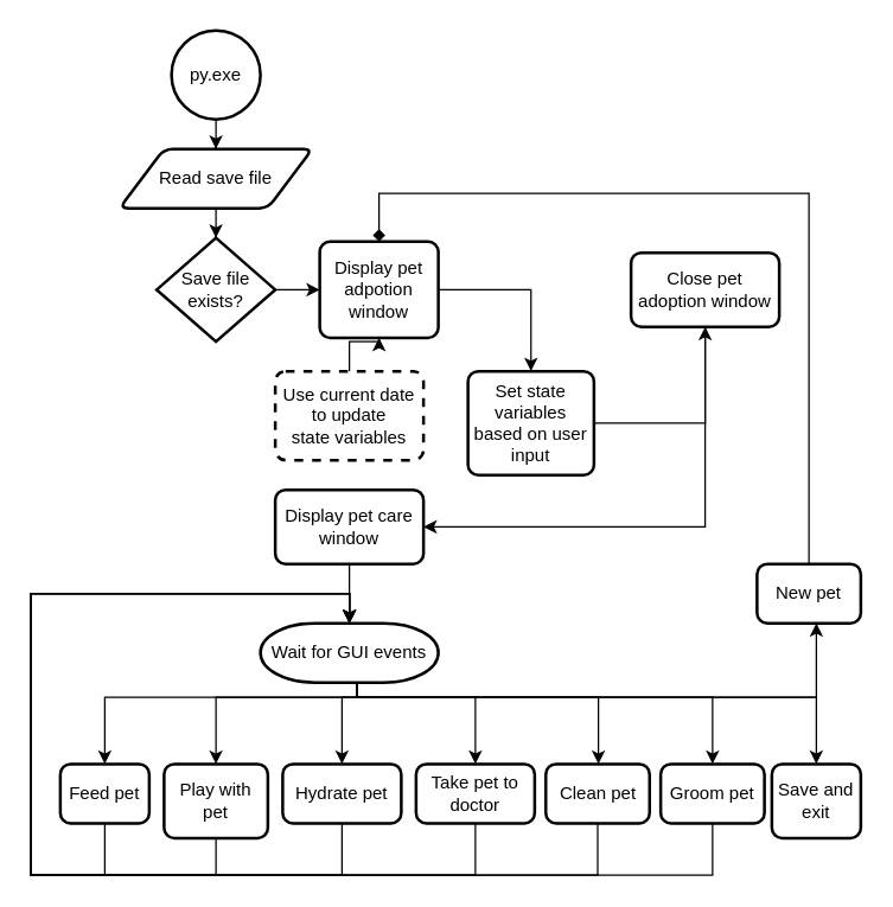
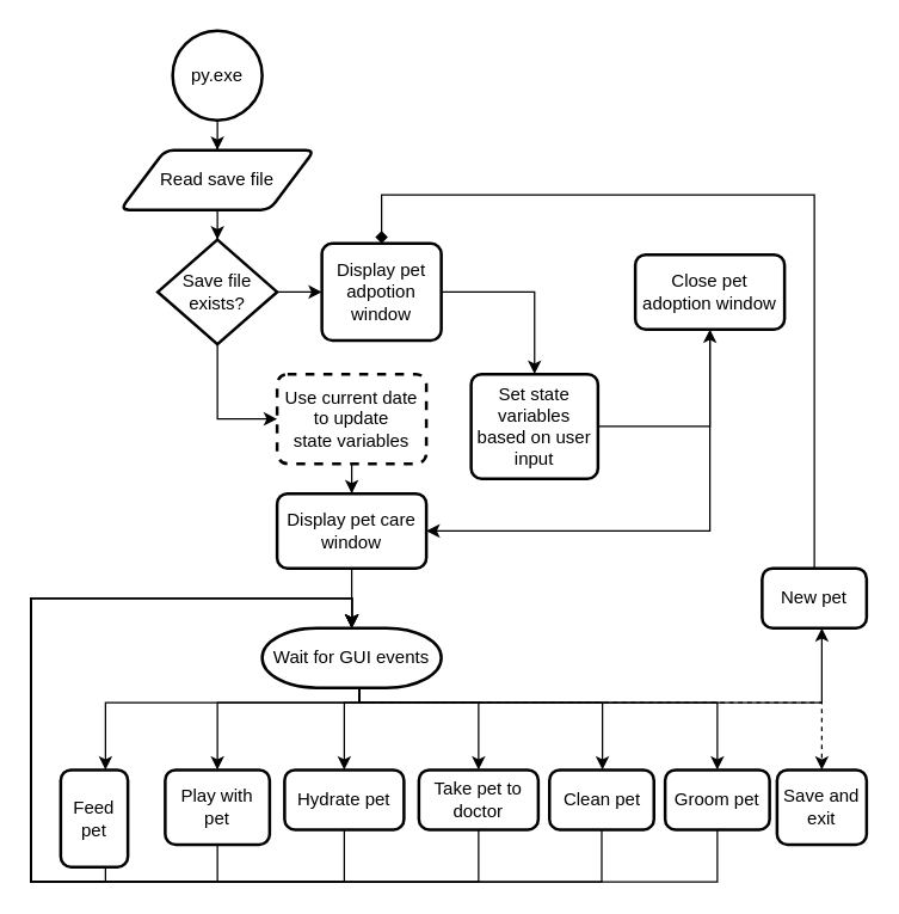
  <mxCell id="0" />
  <mxCell id="1" parent="0" />
  <mxCell id="2" style="edgeStyle=orthogonalEdgeStyle;rounded=0;orthogonalLoop=1;jettySize=auto;html=1;" edge="1" parent="1" source="3" target="5"><mxGeometry relative="1" as="geometry" /></mxCell>
  <mxCell id="3" value="py.exe" style="strokeWidth=2;html=1;shape=mxgraph.flowchart.start_2;whiteSpace=wrap;" vertex="1" parent="1"><mxGeometry x="115" y="20" width="60" height="60" as="geometry" /></mxCell>
  <mxCell id="4" style="edgeStyle=orthogonalEdgeStyle;rounded=0;orthogonalLoop=1;jettySize=auto;html=1;" edge="1" parent="1" source="5" target="10"><mxGeometry relative="1" as="geometry" /></mxCell>
  <mxCell id="5" value="Read save file" style="shape=parallelogram;html=1;strokeWidth=2;perimeter=parallelogramPerimeter;whiteSpace=wrap;rounded=1;arcSize=12;size=0.23;" vertex="1" parent="1"><mxGeometry x="80" y="100" width="130" height="40" as="geometry" /></mxCell>
- <mxCell id="6" style="edgeStyle=orthogonalEdgeStyle;rounded=0;orthogonalLoop=1;jettySize=auto;html=1;" edge="1" parent="1" source="7" target="12"><mxGeometry relative="1" as="geometry" /></mxCell>
+ <mxCell id="6" style="edgeStyle=orthogonalEdgeStyle;rounded=0;orthogonalLoop=1;jettySize=auto;html=1;" edge="1" parent="1" source="7" target="18"><mxGeometry relative="1" as="geometry" /></mxCell>
  <mxCell id="7" value="Use current date&lt;br&gt;to update&lt;br&gt;state variables" style="rounded=1;whiteSpace=wrap;html=1;absoluteArcSize=1;arcSize=14;strokeWidth=2;dashed=1;" vertex="1" parent="1"><mxGeometry x="185" y="250" width="100" height="60" as="geometry" /></mxCell>
+ <mxCell id="8" style="edgeStyle=orthogonalEdgeStyle;rounded=0;orthogonalLoop=1;jettySize=auto;html=1;" edge="1" parent="1" source="10" target="7"><mxGeometry relative="1" as="geometry"><Array as="points"><mxPoint x="145" y="280" /></Array></mxGeometry></mxCell>
  <mxCell id="9" style="edgeStyle=orthogonalEdgeStyle;rounded=0;orthogonalLoop=1;jettySize=auto;html=1;" edge="1" parent="1" source="10" target="12"><mxGeometry relative="1" as="geometry" /></mxCell>
  <mxCell id="10" value="Save file&lt;br&gt;exists?" style="strokeWidth=2;html=1;shape=mxgraph.flowchart.decision;whiteSpace=wrap;" vertex="1" parent="1"><mxGeometry x="105" y="160" width="80" height="70" as="geometry" /></mxCell>
  <mxCell id="11" style="edgeStyle=orthogonalEdgeStyle;rounded=0;orthogonalLoop=1;jettySize=auto;html=1;" edge="1" parent="1" source="12" target="14"><mxGeometry relative="1" as="geometry" /></mxCell>
  <mxCell id="12" value="Display pet adpotion&lt;br&gt;window" style="rounded=1;whiteSpace=wrap;html=1;absoluteArcSize=1;arcSize=14;strokeWidth=2;" vertex="1" parent="1"><mxGeometry x="215" y="162.5" width="80" height="65" as="geometry" /></mxCell>
  <mxCell id="13" style="edgeStyle=orthogonalEdgeStyle;rounded=0;orthogonalLoop=1;jettySize=auto;html=1;" edge="1" parent="1" source="14" target="16"><mxGeometry relative="1" as="geometry" /></mxCell>
  <mxCell id="14" value="Set state variables&lt;br&gt;based on user input" style="rounded=1;whiteSpace=wrap;html=1;absoluteArcSize=1;arcSize=14;strokeWidth=2;" vertex="1" parent="1"><mxGeometry x="315" y="250" width="85" height="70" as="geometry" /></mxCell>
  <mxCell id="15" style="edgeStyle=orthogonalEdgeStyle;rounded=0;orthogonalLoop=1;jettySize=auto;html=1;" edge="1" parent="1" source="16" target="18"><mxGeometry relative="1" as="geometry"><Array as="points"><mxPoint x="475" y="355" /></Array></mxGeometry></mxCell>
  <mxCell id="16" value="Close pet adoption window" style="rounded=1;whiteSpace=wrap;html=1;absoluteArcSize=1;arcSize=14;strokeWidth=2;" vertex="1" parent="1"><mxGeometry x="425" y="170" width="100" height="50" as="geometry" /></mxCell>
  <mxCell id="17" style="edgeStyle=orthogonalEdgeStyle;rounded=0;orthogonalLoop=1;jettySize=auto;html=1;" edge="1" parent="1" source="18" target="27"><mxGeometry relative="1" as="geometry" /></mxCell>
  <mxCell id="18" value="Display pet care window" style="rounded=1;whiteSpace=wrap;html=1;absoluteArcSize=1;arcSize=14;strokeWidth=2;" vertex="1" parent="1"><mxGeometry x="185" y="330" width="100" height="50" as="geometry" /></mxCell>
  <mxCell id="19" style="edgeStyle=orthogonalEdgeStyle;rounded=0;orthogonalLoop=1;jettySize=auto;html=1;" edge="1" parent="1" source="27" target="29"><mxGeometry relative="1" as="geometry"><Array as="points"><mxPoint x="240" y="470" /><mxPoint x="70" y="470" /></Array></mxGeometry></mxCell>
  <mxCell id="20" style="edgeStyle=orthogonalEdgeStyle;rounded=0;orthogonalLoop=1;jettySize=auto;html=1;" edge="1" parent="1" source="27" target="31"><mxGeometry relative="1" as="geometry"><Array as="points"><mxPoint x="240" y="470" /><mxPoint x="145" y="470" /></Array></mxGeometry></mxCell>
  <mxCell id="21" style="edgeStyle=orthogonalEdgeStyle;rounded=0;orthogonalLoop=1;jettySize=auto;html=1;" edge="1" parent="1" source="27" target="33"><mxGeometry relative="1" as="geometry"><Array as="points"><mxPoint x="240" y="470" /><mxPoint x="230" y="470" /></Array></mxGeometry></mxCell>
  <mxCell id="22" style="edgeStyle=orthogonalEdgeStyle;rounded=0;orthogonalLoop=1;jettySize=auto;html=1;" edge="1" parent="1" source="27" target="37"><mxGeometry relative="1" as="geometry"><Array as="points"><mxPoint x="240" y="470" /><mxPoint x="320" y="470" /></Array></mxGeometry></mxCell>
  <mxCell id="23" style="edgeStyle=orthogonalEdgeStyle;rounded=0;orthogonalLoop=1;jettySize=auto;html=1;" edge="1" parent="1" source="27" target="35"><mxGeometry relative="1" as="geometry"><Array as="points"><mxPoint x="240" y="470" /><mxPoint x="403" y="470" /></Array></mxGeometry></mxCell>
  <mxCell id="24" style="edgeStyle=orthogonalEdgeStyle;rounded=0;orthogonalLoop=1;jettySize=auto;html=1;" edge="1" parent="1" source="27" target="39"><mxGeometry relative="1" as="geometry"><Array as="points"><mxPoint x="240" y="470" /><mxPoint x="480" y="470" /></Array></mxGeometry></mxCell>
- <mxCell id="25" style="edgeStyle=orthogonalEdgeStyle;rounded=0;orthogonalLoop=1;jettySize=auto;html=1;" edge="1" parent="1" source="27" target="40"><mxGeometry relative="1" as="geometry"><Array as="points"><mxPoint x="240" y="470" /><mxPoint x="550" y="470" /></Array></mxGeometry></mxCell>
+ <mxCell id="25" style="edgeStyle=orthogonalEdgeStyle;rounded=0;orthogonalLoop=1;jettySize=auto;html=1;dashed=1;" edge="1" parent="1" source="27" target="40"><mxGeometry relative="1" as="geometry"><Array as="points"><mxPoint x="240" y="470" /><mxPoint x="550" y="470" /></Array></mxGeometry></mxCell>
  <mxCell id="26" style="edgeStyle=orthogonalEdgeStyle;rounded=0;orthogonalLoop=1;jettySize=auto;html=1;" edge="1" parent="1" source="27" target="42"><mxGeometry relative="1" as="geometry"><Array as="points"><mxPoint x="240" y="470" /><mxPoint x="550" y="470" /></Array></mxGeometry></mxCell>
  <mxCell id="27" value="Wait for GUI events" style="strokeWidth=2;html=1;shape=mxgraph.flowchart.terminator;whiteSpace=wrap;" vertex="1" parent="1"><mxGeometry x="175" y="420" width="120" height="40" as="geometry" /></mxCell>
  <mxCell id="28" style="edgeStyle=orthogonalEdgeStyle;rounded=0;orthogonalLoop=1;jettySize=auto;html=1;" edge="1" parent="1" source="29" target="27"><mxGeometry relative="1" as="geometry"><Array as="points"><mxPoint x="70" y="590" /><mxPoint x="20" y="590" /><mxPoint x="20" y="400" /></Array></mxGeometry></mxCell>
- <mxCell id="29" value="Feed pet" style="rounded=1;whiteSpace=wrap;html=1;absoluteArcSize=1;arcSize=14;strokeWidth=2;" vertex="1" parent="1"><mxGeometry x="40" y="515" width="60" height="40" as="geometry" /></mxCell>
+ <mxCell id="29" value="Feed pet" style="rounded=1;whiteSpace=wrap;html=1;absoluteArcSize=1;arcSize=14;strokeWidth=2;" vertex="1" parent="1"><mxGeometry x="40" y="515" width="45" height="65" as="geometry" /></mxCell>
  <mxCell id="30" style="edgeStyle=orthogonalEdgeStyle;rounded=0;orthogonalLoop=1;jettySize=auto;html=1;" edge="1" parent="1" source="31" target="27"><mxGeometry relative="1" as="geometry"><Array as="points"><mxPoint x="145" y="590" /><mxPoint x="20" y="590" /><mxPoint x="20" y="400" /></Array></mxGeometry></mxCell>
  <mxCell id="31" value="Play with pet" style="rounded=1;whiteSpace=wrap;html=1;absoluteArcSize=1;arcSize=14;strokeWidth=2;" vertex="1" parent="1"><mxGeometry x="110" y="515" width="70" height="50" as="geometry" /></mxCell>
  <mxCell id="32" style="edgeStyle=orthogonalEdgeStyle;rounded=0;orthogonalLoop=1;jettySize=auto;html=1;" edge="1" parent="1" source="33" target="27"><mxGeometry relative="1" as="geometry"><Array as="points"><mxPoint x="230" y="590" /><mxPoint x="20" y="590" /><mxPoint x="20" y="400" /></Array></mxGeometry></mxCell>
  <mxCell id="33" value="Hydrate pet" style="rounded=1;whiteSpace=wrap;html=1;absoluteArcSize=1;arcSize=14;strokeWidth=2;" vertex="1" parent="1"><mxGeometry x="190" y="515" width="80" height="40" as="geometry" /></mxCell>
  <mxCell id="34" style="edgeStyle=orthogonalEdgeStyle;rounded=0;orthogonalLoop=1;jettySize=auto;html=1;" edge="1" parent="1" source="35" target="27"><mxGeometry relative="1" as="geometry"><Array as="points"><mxPoint x="403" y="590" /><mxPoint x="20" y="590" /><mxPoint x="20" y="400" /></Array></mxGeometry></mxCell>
  <mxCell id="35" value="Clean pet" style="rounded=1;whiteSpace=wrap;html=1;absoluteArcSize=1;arcSize=14;strokeWidth=2;" vertex="1" parent="1"><mxGeometry x="367.5" y="515" width="70" height="40" as="geometry" /></mxCell>
  <mxCell id="36" style="edgeStyle=orthogonalEdgeStyle;rounded=0;orthogonalLoop=1;jettySize=auto;html=1;" edge="1" parent="1" source="37" target="27"><mxGeometry relative="1" as="geometry"><Array as="points"><mxPoint x="320" y="590" /><mxPoint x="20" y="590" /><mxPoint x="20" y="400" /></Array></mxGeometry></mxCell>
  <mxCell id="37" value="Take pet to&lt;br&gt;doctor" style="rounded=1;whiteSpace=wrap;html=1;absoluteArcSize=1;arcSize=14;strokeWidth=2;" vertex="1" parent="1"><mxGeometry x="280" y="515" width="80" height="40" as="geometry" /></mxCell>
  <mxCell id="38" style="edgeStyle=orthogonalEdgeStyle;rounded=0;orthogonalLoop=1;jettySize=auto;html=1;" edge="1" parent="1" source="39" target="27"><mxGeometry relative="1" as="geometry"><Array as="points"><mxPoint x="480" y="590" /><mxPoint x="20" y="590" /><mxPoint x="20" y="400" /><mxPoint x="235" y="400" /></Array></mxGeometry></mxCell>
  <mxCell id="39" value="Groom pet" style="rounded=1;whiteSpace=wrap;html=1;absoluteArcSize=1;arcSize=14;strokeWidth=2;" vertex="1" parent="1"><mxGeometry x="445" y="515" width="70" height="40" as="geometry" /></mxCell>
  <mxCell id="40" value="Save and exit" style="rounded=1;whiteSpace=wrap;html=1;absoluteArcSize=1;arcSize=14;strokeWidth=2;" vertex="1" parent="1"><mxGeometry x="520" y="515" width="60" height="50" as="geometry" /></mxCell>
  <mxCell id="41" style="edgeStyle=orthogonalEdgeStyle;rounded=0;orthogonalLoop=1;jettySize=auto;html=1;endArrow=diamond;" edge="1" parent="1" source="42" target="12"><mxGeometry relative="1" as="geometry"><Array as="points"><mxPoint x="545" y="130" /><mxPoint x="255" y="130" /></Array></mxGeometry></mxCell>
  <mxCell id="42" value="New pet" style="rounded=1;whiteSpace=wrap;html=1;absoluteArcSize=1;arcSize=14;strokeWidth=2;" vertex="1" parent="1"><mxGeometry x="510" y="380" width="70" height="40" as="geometry" /></mxCell>
